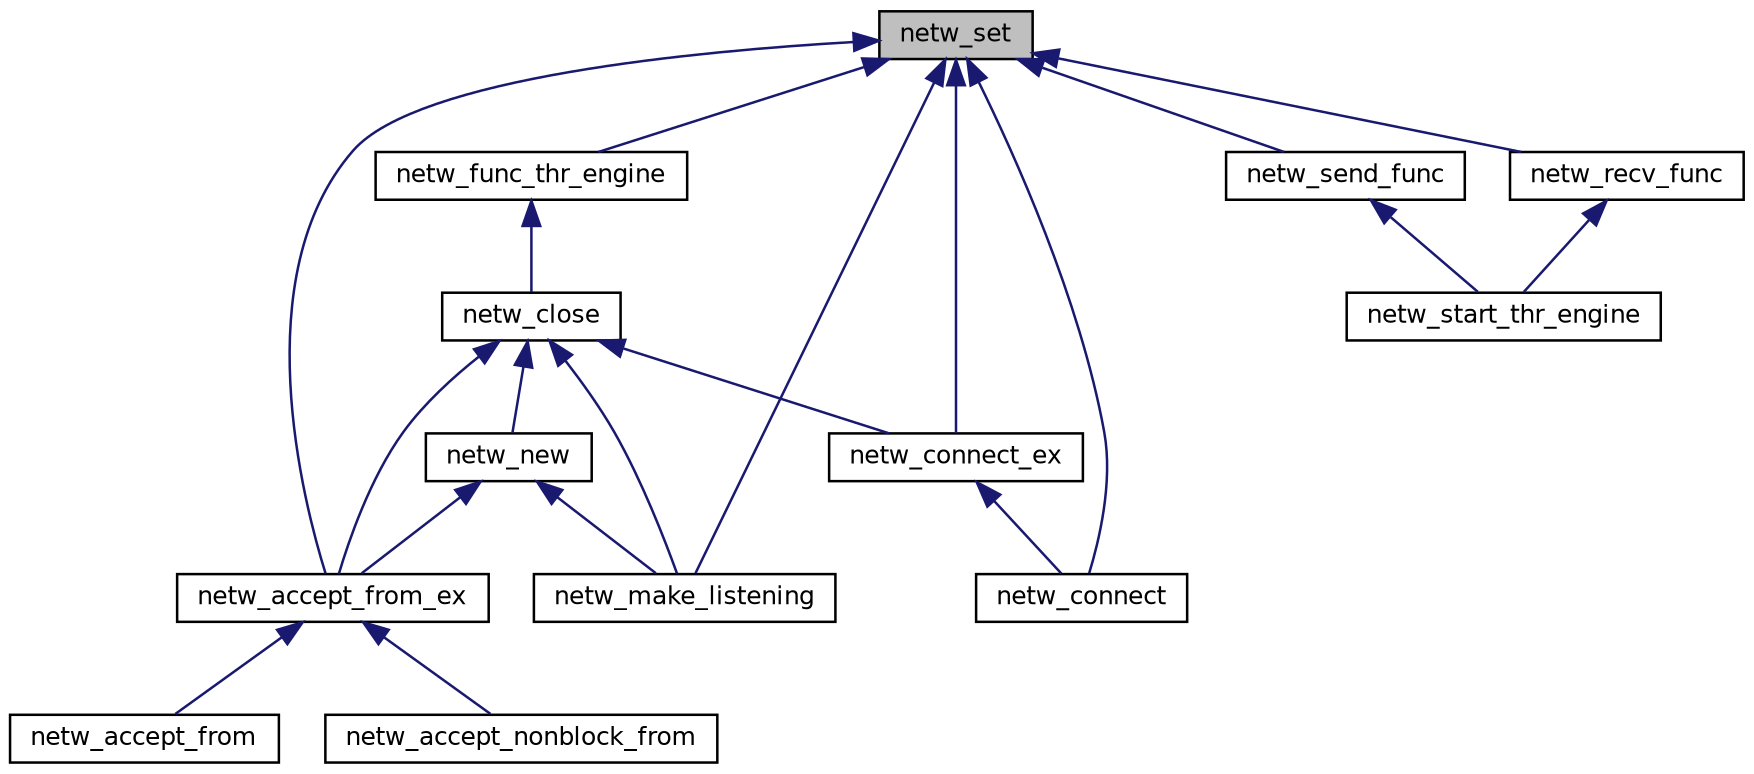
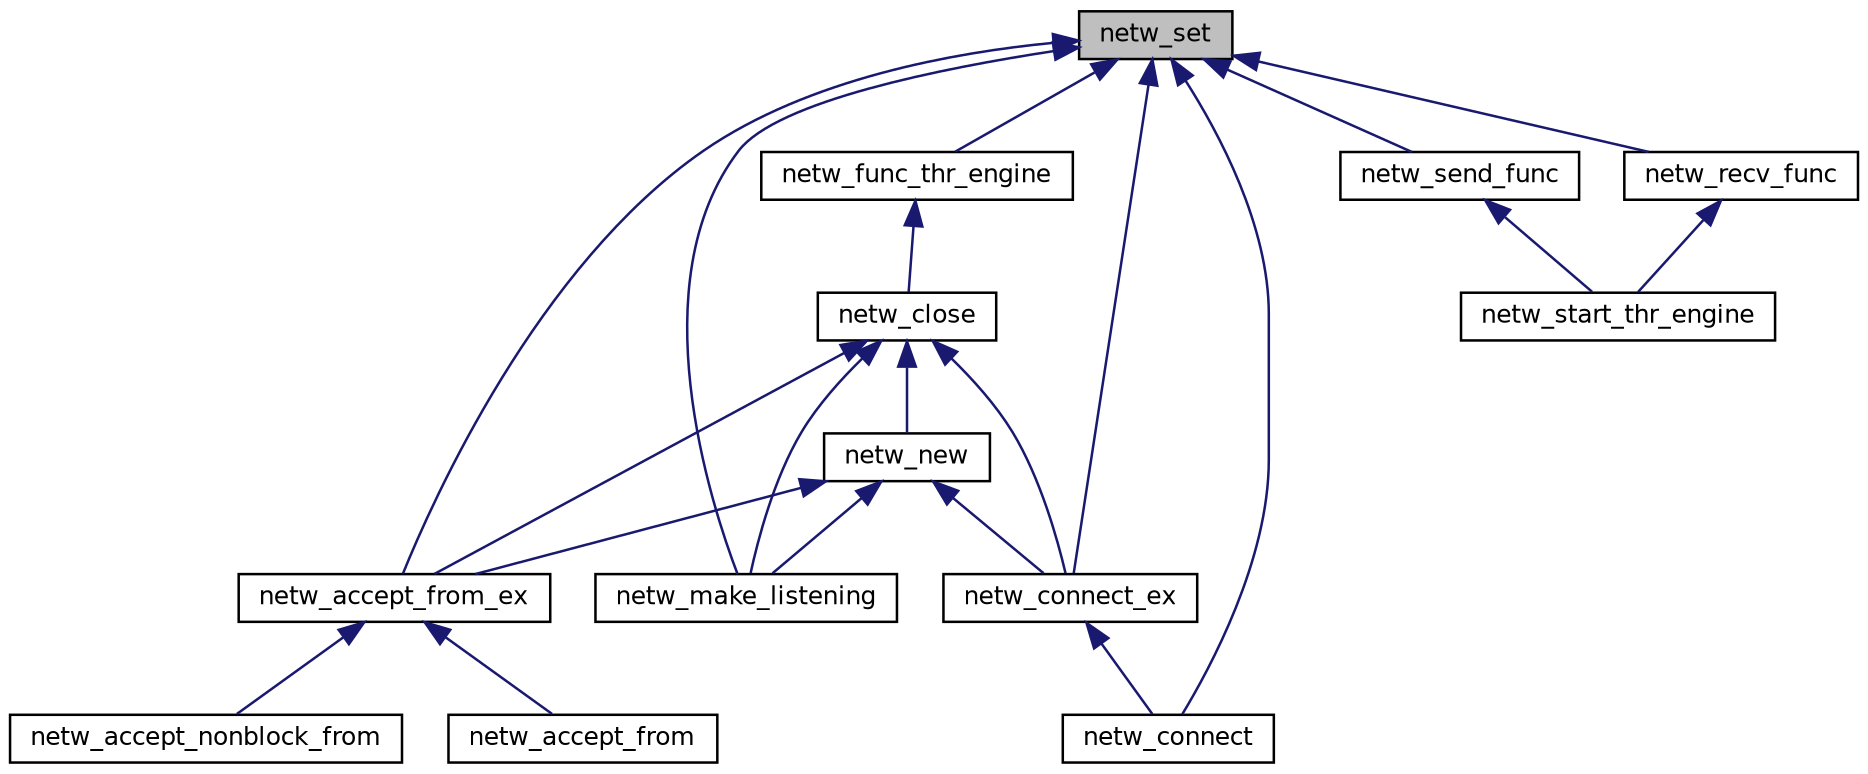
  digraph {
    rankdir=TB
    node [color=black fillcolor=white fontname=Helvetica fontsize=10 shape=record style=filled]
    edge [color=midnightblue dir=back fontname=Helvetica fontsize=10 labelfontname=Helvetica labelfontsize=10 style=solid]
    n1 [fillcolor=grey75 fontcolor=black height=0.2 label=netw_set width=0.4]
    n2 [height=0.2 label=netw_accept_from_ex width=0.4]
    n3 [height=0.2 label=netw_connect_ex width=0.4]
    n4 [height=0.2 label=netw_make_listening width=0.4]
    n5 [height=0.2 label=netw_recv_func width=0.4]
    n6 [height=0.2 label=netw_send_func width=0.4]
    n7 [height=0.2 label=netw_func_thr_engine width=0.4]
    n8 [height=0.2 label=netw_connect width=0.4]
    n9 [height=0.2 label=netw_accept_from width=0.4]
    n10 [height=0.2 label=netw_accept_nonblock_from width=0.4]
    n11 [height=0.2 label=netw_close width=0.4]
    n12 [height=0.2 label=netw_new width=0.4]
    n13 [height=0.2 label=netw_start_thr_engine width=0.4]
    n1 -> n2
    n1 -> n3
    n1 -> n4
    n1 -> n5
    n1 -> n6
    n1 -> n7
    n1 -> n8
    n2 -> n9
    n2 -> n10
    n3 -> n8
    n5 -> n13
    n6 -> n13
    n7 -> n11
    n11 -> n2
    n11 -> n3
    n11 -> n4
    n11 -> n12
    n12 -> n2
+   n12 -> n3
    n12 -> n4
  }
